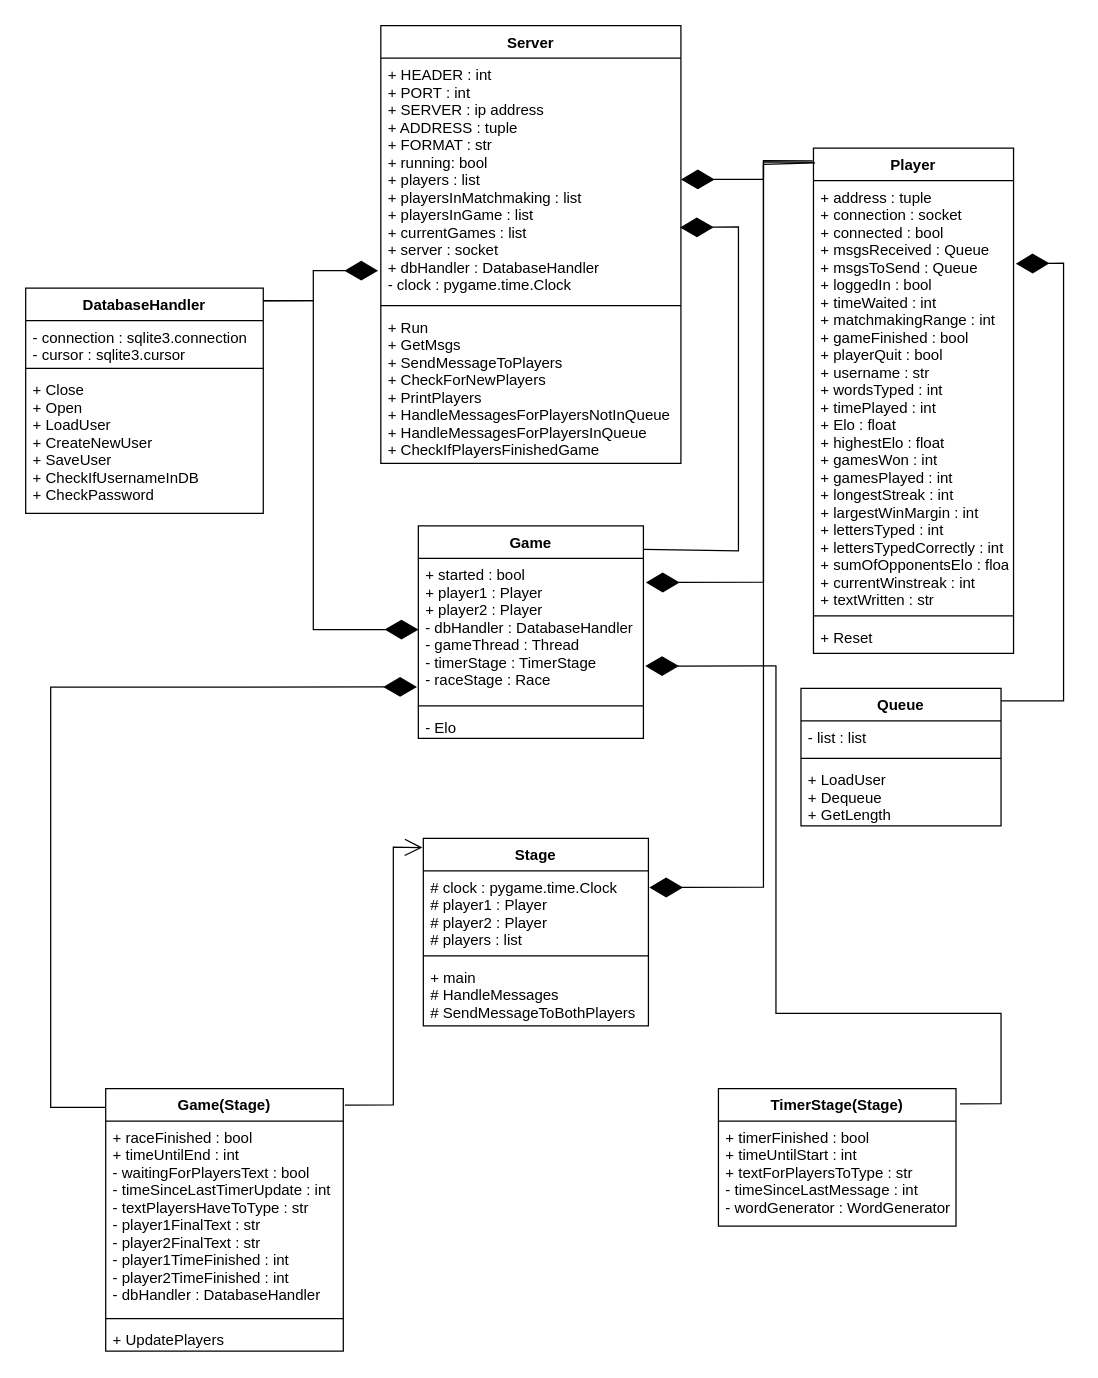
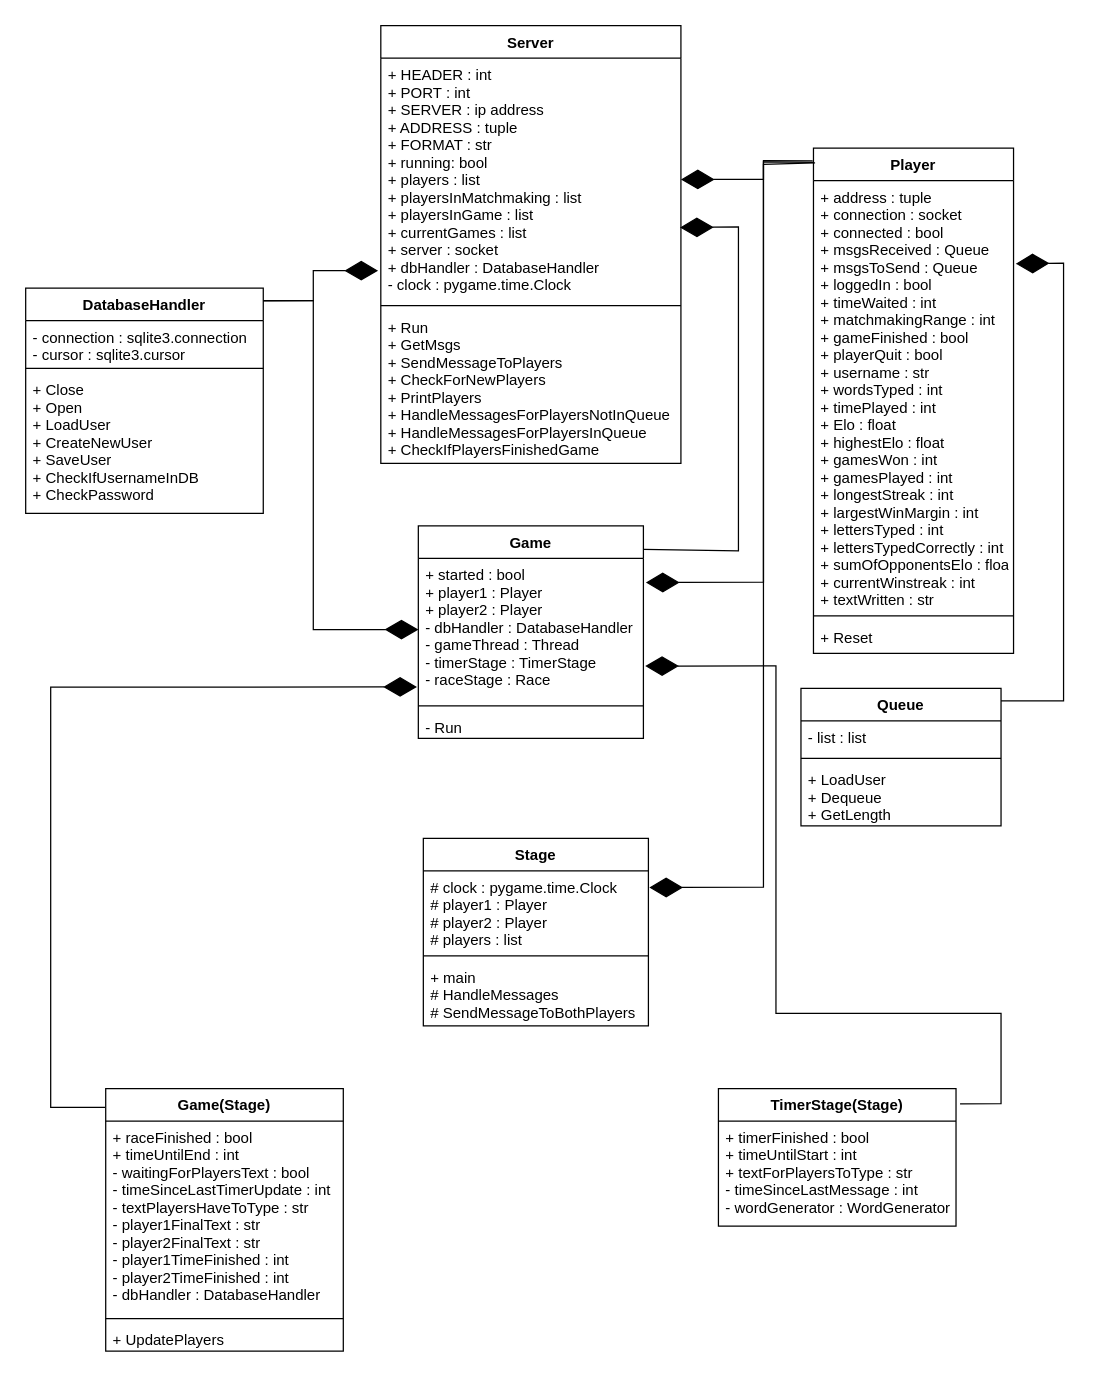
  <mxCell id="0" />
  <mxCell id="1" parent="0" />
  <mxCell id="2" value="Server" style="swimlane;fontStyle=1;align=center;verticalAlign=top;childLayout=stackLayout;horizontal=1;startSize=26;horizontalStack=0;resizeParent=1;resizeParentMax=0;resizeLast=0;collapsible=1;marginBottom=0;" parent="1" vertex="1"><mxGeometry x="304" y="20" width="240" height="350" as="geometry" /></mxCell>
  <mxCell id="3" value="+ HEADER : int&#10;+ PORT : int&#10;+ SERVER : ip address&#10;+ ADDRESS : tuple&#10;+ FORMAT : str&#10;+ running: bool&#10;+ players : list&#10;+ playersInMatchmaking : list&#10;+ playersInGame : list&#10;+ currentGames : list&#10;+ server : socket&#10;+ dbHandler : DatabaseHandler&#10;- clock : pygame.time.Clock" style="text;strokeColor=none;fillColor=none;align=left;verticalAlign=top;spacingLeft=4;spacingRight=4;overflow=hidden;rotatable=0;points=[[0,0.5],[1,0.5]];portConstraint=eastwest;" parent="2" vertex="1"><mxGeometry y="26" width="240" height="194" as="geometry" /></mxCell>
  <mxCell id="4" value="" style="line;strokeWidth=1;fillColor=none;align=left;verticalAlign=middle;spacingTop=-1;spacingLeft=3;spacingRight=3;rotatable=0;labelPosition=right;points=[];portConstraint=eastwest;" parent="2" vertex="1"><mxGeometry y="220" width="240" height="8" as="geometry" /></mxCell>
  <mxCell id="5" value="+ Run&#10;+ GetMsgs&#10;+ SendMessageToPlayers&#10;+ CheckForNewPlayers&#10;+ PrintPlayers&#10;+ HandleMessagesForPlayersNotInQueue&#10;+ HandleMessagesForPlayersInQueue&#10;+ CheckIfPlayersFinishedGame" style="text;strokeColor=none;fillColor=none;align=left;verticalAlign=top;spacingLeft=4;spacingRight=4;overflow=hidden;rotatable=0;points=[[0,0.5],[1,0.5]];portConstraint=eastwest;" parent="2" vertex="1"><mxGeometry y="228" width="240" height="122" as="geometry" /></mxCell>
  <mxCell id="6" value="Game" style="swimlane;fontStyle=1;align=center;verticalAlign=top;childLayout=stackLayout;horizontal=1;startSize=26;horizontalStack=0;resizeParent=1;resizeParentMax=0;resizeLast=0;collapsible=1;marginBottom=0;" parent="1" vertex="1"><mxGeometry x="334" y="420" width="180" height="170" as="geometry" /></mxCell>
  <mxCell id="7" value="+ started : bool&#10;+ player1 : Player&#10;+ player2 : Player&#10;- dbHandler : DatabaseHandler&#10;- gameThread : Thread&#10;- timerStage : TimerStage&#10;- raceStage : Race" style="text;strokeColor=none;fillColor=none;align=left;verticalAlign=top;spacingLeft=4;spacingRight=4;overflow=hidden;rotatable=0;points=[[0,0.5],[1,0.5]];portConstraint=eastwest;" parent="6" vertex="1"><mxGeometry y="26" width="180" height="114" as="geometry" /></mxCell>
  <mxCell id="8" value="" style="line;strokeWidth=1;fillColor=none;align=left;verticalAlign=middle;spacingTop=-1;spacingLeft=3;spacingRight=3;rotatable=0;labelPosition=right;points=[];portConstraint=eastwest;" parent="6" vertex="1"><mxGeometry y="140" width="180" height="8" as="geometry" /></mxCell>
- <mxCell id="9" value="- Elo" style="text;strokeColor=none;fillColor=none;align=left;verticalAlign=top;spacingLeft=4;spacingRight=4;overflow=hidden;rotatable=0;points=[[0,0.5],[1,0.5]];portConstraint=eastwest;" parent="6" vertex="1"><mxGeometry y="148" width="180" height="22" as="geometry" /></mxCell>
+ <mxCell id="9" value="- Run" style="text;strokeColor=none;fillColor=none;align=left;verticalAlign=top;spacingLeft=4;spacingRight=4;overflow=hidden;rotatable=0;points=[[0,0.5],[1,0.5]];portConstraint=eastwest;" parent="6" vertex="1"><mxGeometry y="148" width="180" height="22" as="geometry" /></mxCell>
  <mxCell id="10" value="Stage" style="swimlane;fontStyle=1;align=center;verticalAlign=top;childLayout=stackLayout;horizontal=1;startSize=26;horizontalStack=0;resizeParent=1;resizeParentMax=0;resizeLast=0;collapsible=1;marginBottom=0;" parent="1" vertex="1"><mxGeometry x="338" y="670" width="180" height="150" as="geometry" /></mxCell>
  <mxCell id="11" value="# clock : pygame.time.Clock&#10;# player1 : Player&#10;# player2 : Player&#10;# players : list" style="text;strokeColor=none;fillColor=none;align=left;verticalAlign=top;spacingLeft=4;spacingRight=4;overflow=hidden;rotatable=0;points=[[0,0.5],[1,0.5]];portConstraint=eastwest;" parent="10" vertex="1"><mxGeometry y="26" width="180" height="64" as="geometry" /></mxCell>
  <mxCell id="12" value="" style="line;strokeWidth=1;fillColor=none;align=left;verticalAlign=middle;spacingTop=-1;spacingLeft=3;spacingRight=3;rotatable=0;labelPosition=right;points=[];portConstraint=eastwest;" parent="10" vertex="1"><mxGeometry y="90" width="180" height="8" as="geometry" /></mxCell>
  <mxCell id="13" value="+ main&#10;# HandleMessages&#10;# SendMessageToBothPlayers" style="text;strokeColor=none;fillColor=none;align=left;verticalAlign=top;spacingLeft=4;spacingRight=4;overflow=hidden;rotatable=0;points=[[0,0.5],[1,0.5]];portConstraint=eastwest;" parent="10" vertex="1"><mxGeometry y="98" width="180" height="52" as="geometry" /></mxCell>
  <mxCell id="14" value="TimerStage(Stage)" style="swimlane;fontStyle=1;align=center;verticalAlign=top;childLayout=stackLayout;horizontal=1;startSize=26;horizontalStack=0;resizeParent=1;resizeParentMax=0;resizeLast=0;collapsible=1;marginBottom=0;" parent="1" vertex="1"><mxGeometry x="574" y="870" width="190" height="110" as="geometry" /></mxCell>
  <mxCell id="15" value="+ timerFinished : bool&#10;+ timeUntilStart : int&#10;+ textForPlayersToType : str&#10;- timeSinceLastMessage : int&#10;- wordGenerator : WordGenerator" style="text;strokeColor=none;fillColor=none;align=left;verticalAlign=top;spacingLeft=4;spacingRight=4;overflow=hidden;rotatable=0;points=[[0,0.5],[1,0.5]];portConstraint=eastwest;" parent="14" vertex="1"><mxGeometry y="26" width="190" height="84" as="geometry" /></mxCell>
  <mxCell id="16" value="Game(Stage)" style="swimlane;fontStyle=1;align=center;verticalAlign=top;childLayout=stackLayout;horizontal=1;startSize=26;horizontalStack=0;resizeParent=1;resizeParentMax=0;resizeLast=0;collapsible=1;marginBottom=0;" parent="1" vertex="1"><mxGeometry x="84" y="870" width="190" height="210" as="geometry" /></mxCell>
  <mxCell id="17" value="+ raceFinished : bool&#10;+ timeUntilEnd : int&#10;- waitingForPlayersText : bool&#10;- timeSinceLastTimerUpdate : int&#10;- textPlayersHaveToType : str&#10;- player1FinalText : str&#10;- player2FinalText : str&#10;- player1TimeFinished : int&#10;- player2TimeFinished : int&#10;- dbHandler : DatabaseHandler" style="text;strokeColor=none;fillColor=none;align=left;verticalAlign=top;spacingLeft=4;spacingRight=4;overflow=hidden;rotatable=0;points=[[0,0.5],[1,0.5]];portConstraint=eastwest;" parent="16" vertex="1"><mxGeometry y="26" width="190" height="154" as="geometry" /></mxCell>
  <mxCell id="18" value="" style="line;strokeWidth=1;fillColor=none;align=left;verticalAlign=middle;spacingTop=-1;spacingLeft=3;spacingRight=3;rotatable=0;labelPosition=right;points=[];portConstraint=eastwest;" parent="16" vertex="1"><mxGeometry y="180" width="190" height="8" as="geometry" /></mxCell>
  <mxCell id="19" value="+ UpdatePlayers" style="text;strokeColor=none;fillColor=none;align=left;verticalAlign=top;spacingLeft=4;spacingRight=4;overflow=hidden;rotatable=0;points=[[0,0.5],[1,0.5]];portConstraint=eastwest;" parent="16" vertex="1"><mxGeometry y="188" width="190" height="22" as="geometry" /></mxCell>
- <mxCell id="20" value="" style="endArrow=open;endFill=1;endSize=12;html=1;rounded=0;exitX=1.007;exitY=0.063;exitDx=0;exitDy=0;exitPerimeter=0;entryX=-0.004;entryY=0.049;entryDx=0;entryDy=0;entryPerimeter=0;" parent="1" source="16" target="10" edge="1"><mxGeometry width="160" relative="1" as="geometry"><mxPoint x="354" y="890" as="sourcePoint" /><mxPoint x="514" y="890" as="targetPoint" /><Array as="points"><mxPoint x="314" y="883" /><mxPoint x="314" y="677" /></Array></mxGeometry></mxCell>
  <mxCell id="21" value="" style="endArrow=diamondThin;endFill=1;endSize=24;html=1;rounded=0;exitX=1.017;exitY=0.111;exitDx=0;exitDy=0;exitPerimeter=0;entryX=1.008;entryY=0.756;entryDx=0;entryDy=0;entryPerimeter=0;" parent="1" source="14" target="7" edge="1"><mxGeometry width="160" relative="1" as="geometry"><mxPoint x="630" y="700" as="sourcePoint" /><mxPoint x="790" y="700" as="targetPoint" /><Array as="points"><mxPoint x="800" y="882" /><mxPoint x="800" y="810" /><mxPoint x="620" y="810" /><mxPoint x="620" y="532" /></Array></mxGeometry></mxCell>
  <mxCell id="22" value="" style="endArrow=diamondThin;endFill=1;endSize=24;html=1;rounded=0;entryX=-0.006;entryY=0.902;entryDx=0;entryDy=0;entryPerimeter=0;exitX=-0.003;exitY=0.072;exitDx=0;exitDy=0;exitPerimeter=0;" parent="1" source="16" target="7" edge="1"><mxGeometry width="160" relative="1" as="geometry"><mxPoint x="70" y="730" as="sourcePoint" /><mxPoint x="230" y="730" as="targetPoint" /><Array as="points"><mxPoint x="40" y="885" /><mxPoint x="40" y="549" /></Array></mxGeometry></mxCell>
  <mxCell id="23" value="" style="endArrow=diamondThin;endFill=1;endSize=24;html=1;rounded=0;exitX=1;exitY=0.111;exitDx=0;exitDy=0;exitPerimeter=0;entryX=0.997;entryY=0.698;entryDx=0;entryDy=0;entryPerimeter=0;" parent="1" source="6" target="3" edge="1"><mxGeometry width="160" relative="1" as="geometry"><mxPoint x="580" y="420" as="sourcePoint" /><mxPoint x="740" y="420" as="targetPoint" /><Array as="points"><mxPoint x="590" y="440" /><mxPoint x="590" y="181" /></Array></mxGeometry></mxCell>
  <mxCell id="24" value="DatabaseHandler" style="swimlane;fontStyle=1;align=center;verticalAlign=top;childLayout=stackLayout;horizontal=1;startSize=26;horizontalStack=0;resizeParent=1;resizeParentMax=0;resizeLast=0;collapsible=1;marginBottom=0;" vertex="1" parent="1"><mxGeometry x="20" y="230" width="190" height="180" as="geometry" /></mxCell>
  <mxCell id="25" value="- connection : sqlite3.connection&#10;- cursor : sqlite3.cursor" style="text;strokeColor=none;fillColor=none;align=left;verticalAlign=top;spacingLeft=4;spacingRight=4;overflow=hidden;rotatable=0;points=[[0,0.5],[1,0.5]];portConstraint=eastwest;" vertex="1" parent="24"><mxGeometry y="26" width="190" height="34" as="geometry" /></mxCell>
  <mxCell id="26" value="" style="line;strokeWidth=1;fillColor=none;align=left;verticalAlign=middle;spacingTop=-1;spacingLeft=3;spacingRight=3;rotatable=0;labelPosition=right;points=[];portConstraint=eastwest;" vertex="1" parent="24"><mxGeometry y="60" width="190" height="8" as="geometry" /></mxCell>
  <mxCell id="27" value="+ Close&#10;+ Open&#10;+ LoadUser&#10;+ CreateNewUser&#10;+ SaveUser&#10;+ CheckIfUsernameInDB&#10;+ CheckPassword" style="text;strokeColor=none;fillColor=none;align=left;verticalAlign=top;spacingLeft=4;spacingRight=4;overflow=hidden;rotatable=0;points=[[0,0.5],[1,0.5]];portConstraint=eastwest;" vertex="1" parent="24"><mxGeometry y="68" width="190" height="112" as="geometry" /></mxCell>
  <mxCell id="28" value="" style="endArrow=diamondThin;endFill=1;endSize=24;html=1;rounded=0;exitX=1;exitY=0.056;exitDx=0;exitDy=0;exitPerimeter=0;entryX=-0.009;entryY=0.876;entryDx=0;entryDy=0;entryPerimeter=0;" edge="1" parent="1" source="24" target="3"><mxGeometry width="160" relative="1" as="geometry"><mxPoint x="150" y="190" as="sourcePoint" /><mxPoint x="310" y="190" as="targetPoint" /><Array as="points"><mxPoint x="250" y="240" /><mxPoint x="250" y="216" /></Array></mxGeometry></mxCell>
  <mxCell id="29" value="" style="endArrow=diamondThin;endFill=1;endSize=24;html=1;rounded=0;entryX=0;entryY=0.5;entryDx=0;entryDy=0;" edge="1" parent="1" target="7"><mxGeometry width="160" relative="1" as="geometry"><mxPoint x="210" y="240" as="sourcePoint" /><mxPoint x="400" y="440" as="targetPoint" /><Array as="points"><mxPoint x="250" y="240" /><mxPoint x="250" y="503" /></Array></mxGeometry></mxCell>
  <mxCell id="30" value="Player" style="swimlane;fontStyle=1;align=center;verticalAlign=top;childLayout=stackLayout;horizontal=1;startSize=26;horizontalStack=0;resizeParent=1;resizeParentMax=0;resizeLast=0;collapsible=1;marginBottom=0;" vertex="1" parent="1"><mxGeometry x="650" y="118" width="160" height="404" as="geometry" /></mxCell>
  <mxCell id="31" value="+ address : tuple&#10;+ connection : socket&#10;+ connected : bool&#10;+ msgsReceived : Queue&#10;+ msgsToSend : Queue&#10;+ loggedIn : bool&#10;+ timeWaited : int&#10;+ matchmakingRange : int&#10;+ gameFinished : bool&#10;+ playerQuit : bool&#10;+ username : str&#10;+ wordsTyped : int&#10;+ timePlayed : int&#10;+ Elo : float&#10;+ highestElo : float&#10;+ gamesWon : int&#10;+ gamesPlayed : int&#10;+ longestStreak : int&#10;+ largestWinMargin : int&#10;+ lettersTyped : int&#10;+ lettersTypedCorrectly : int&#10;+ sumOfOpponentsElo : float&#10;+ currentWinstreak : int&#10;+ textWritten : str" style="text;strokeColor=none;fillColor=none;align=left;verticalAlign=top;spacingLeft=4;spacingRight=4;overflow=hidden;rotatable=0;points=[[0,0.5],[1,0.5]];portConstraint=eastwest;" vertex="1" parent="30"><mxGeometry y="26" width="160" height="344" as="geometry" /></mxCell>
  <mxCell id="32" value="" style="line;strokeWidth=1;fillColor=none;align=left;verticalAlign=middle;spacingTop=-1;spacingLeft=3;spacingRight=3;rotatable=0;labelPosition=right;points=[];portConstraint=eastwest;" vertex="1" parent="30"><mxGeometry y="370" width="160" height="8" as="geometry" /></mxCell>
  <mxCell id="33" value="+ Reset" style="text;strokeColor=none;fillColor=none;align=left;verticalAlign=top;spacingLeft=4;spacingRight=4;overflow=hidden;rotatable=0;points=[[0,0.5],[1,0.5]];portConstraint=eastwest;" vertex="1" parent="30"><mxGeometry y="378" width="160" height="26" as="geometry" /></mxCell>
  <mxCell id="34" value="" style="endArrow=diamondThin;endFill=1;endSize=24;html=1;rounded=0;exitX=-0.004;exitY=0.025;exitDx=0;exitDy=0;exitPerimeter=0;entryX=1;entryY=0.5;entryDx=0;entryDy=0;" edge="1" parent="1" source="30" target="3"><mxGeometry width="160" relative="1" as="geometry"><mxPoint x="590" y="70" as="sourcePoint" /><mxPoint x="580" y="120" as="targetPoint" /><Array as="points"><mxPoint x="610" y="128" /><mxPoint x="610" y="143" /></Array></mxGeometry></mxCell>
  <mxCell id="35" value="" style="endArrow=diamondThin;endFill=1;endSize=24;html=1;rounded=0;exitX=0;exitY=0.028;exitDx=0;exitDy=0;exitPerimeter=0;entryX=1.011;entryY=0.17;entryDx=0;entryDy=0;entryPerimeter=0;" edge="1" parent="1" source="30" target="7"><mxGeometry width="160" relative="1" as="geometry"><mxPoint x="560" y="290" as="sourcePoint" /><mxPoint x="720" y="290" as="targetPoint" /><Array as="points"><mxPoint x="610" y="129" /><mxPoint x="610" y="465" /></Array></mxGeometry></mxCell>
  <mxCell id="36" value="" style="endArrow=diamondThin;endFill=1;endSize=24;html=1;rounded=0;entryX=1.004;entryY=0.208;entryDx=0;entryDy=0;entryPerimeter=0;exitX=0.008;exitY=0.029;exitDx=0;exitDy=0;exitPerimeter=0;" edge="1" parent="1" source="30" target="11"><mxGeometry width="160" relative="1" as="geometry"><mxPoint x="640" y="550" as="sourcePoint" /><mxPoint x="810" y="590" as="targetPoint" /><Array as="points"><mxPoint x="610" y="131" /><mxPoint x="610" y="709" /></Array></mxGeometry></mxCell>
  <mxCell id="37" value="Queue" style="swimlane;fontStyle=1;align=center;verticalAlign=top;childLayout=stackLayout;horizontal=1;startSize=26;horizontalStack=0;resizeParent=1;resizeParentMax=0;resizeLast=0;collapsible=1;marginBottom=0;" vertex="1" parent="1"><mxGeometry x="640" y="550" width="160" height="110" as="geometry" /></mxCell>
  <mxCell id="38" value="- list : list" style="text;strokeColor=none;fillColor=none;align=left;verticalAlign=top;spacingLeft=4;spacingRight=4;overflow=hidden;rotatable=0;points=[[0,0.5],[1,0.5]];portConstraint=eastwest;" vertex="1" parent="37"><mxGeometry y="26" width="160" height="26" as="geometry" /></mxCell>
  <mxCell id="39" value="" style="line;strokeWidth=1;fillColor=none;align=left;verticalAlign=middle;spacingTop=-1;spacingLeft=3;spacingRight=3;rotatable=0;labelPosition=right;points=[];portConstraint=eastwest;" vertex="1" parent="37"><mxGeometry y="52" width="160" height="8" as="geometry" /></mxCell>
  <mxCell id="40" value="+ LoadUser&#10;+ Dequeue&#10;+ GetLength" style="text;strokeColor=none;fillColor=none;align=left;verticalAlign=top;spacingLeft=4;spacingRight=4;overflow=hidden;rotatable=0;points=[[0,0.5],[1,0.5]];portConstraint=eastwest;" vertex="1" parent="37"><mxGeometry y="60" width="160" height="50" as="geometry" /></mxCell>
  <mxCell id="41" value="" style="endArrow=diamondThin;endFill=1;endSize=24;html=1;rounded=0;exitX=1;exitY=0.091;exitDx=0;exitDy=0;exitPerimeter=0;entryX=1.011;entryY=0.193;entryDx=0;entryDy=0;entryPerimeter=0;" edge="1" parent="1" source="37" target="31"><mxGeometry width="160" relative="1" as="geometry"><mxPoint x="870" y="570" as="sourcePoint" /><mxPoint x="860" y="220" as="targetPoint" /><Array as="points"><mxPoint x="850" y="560" /><mxPoint x="850" y="210" /></Array></mxGeometry></mxCell>
